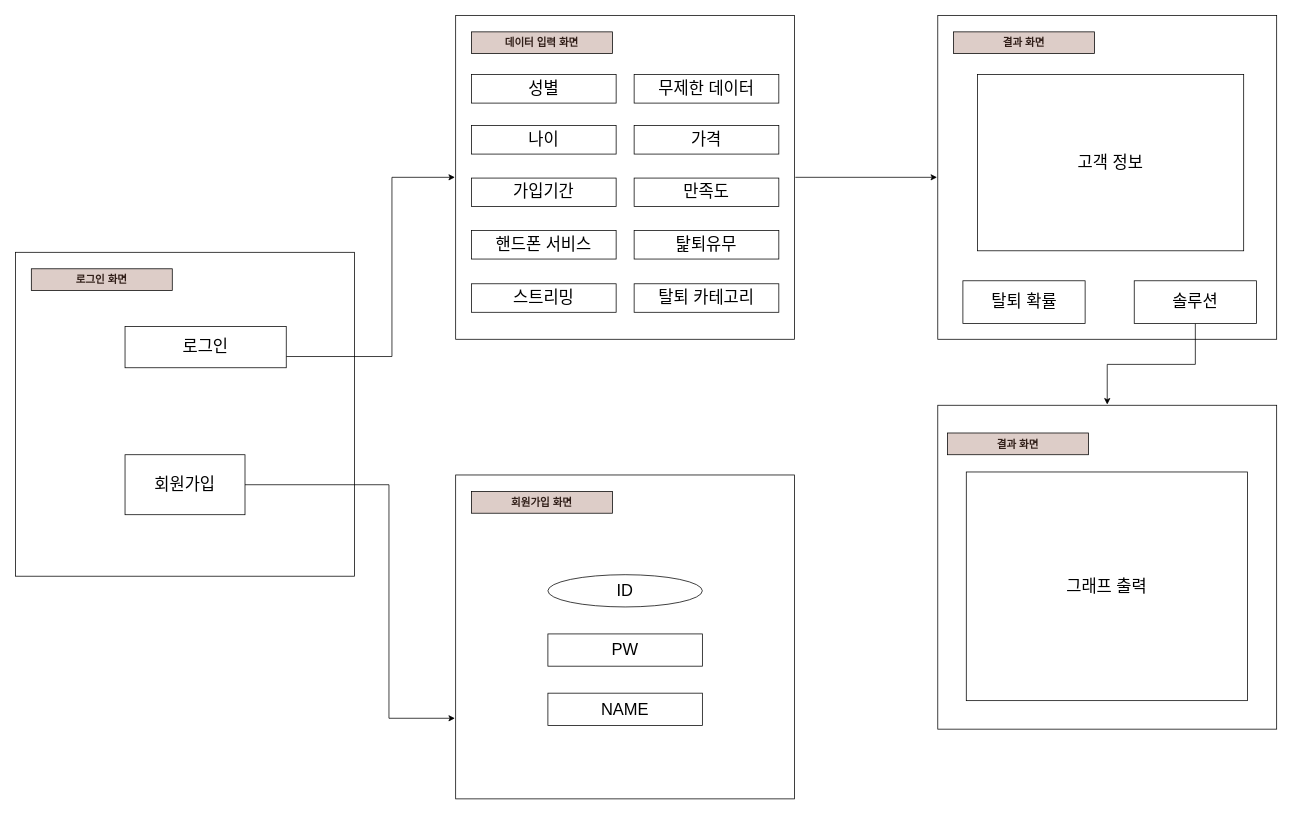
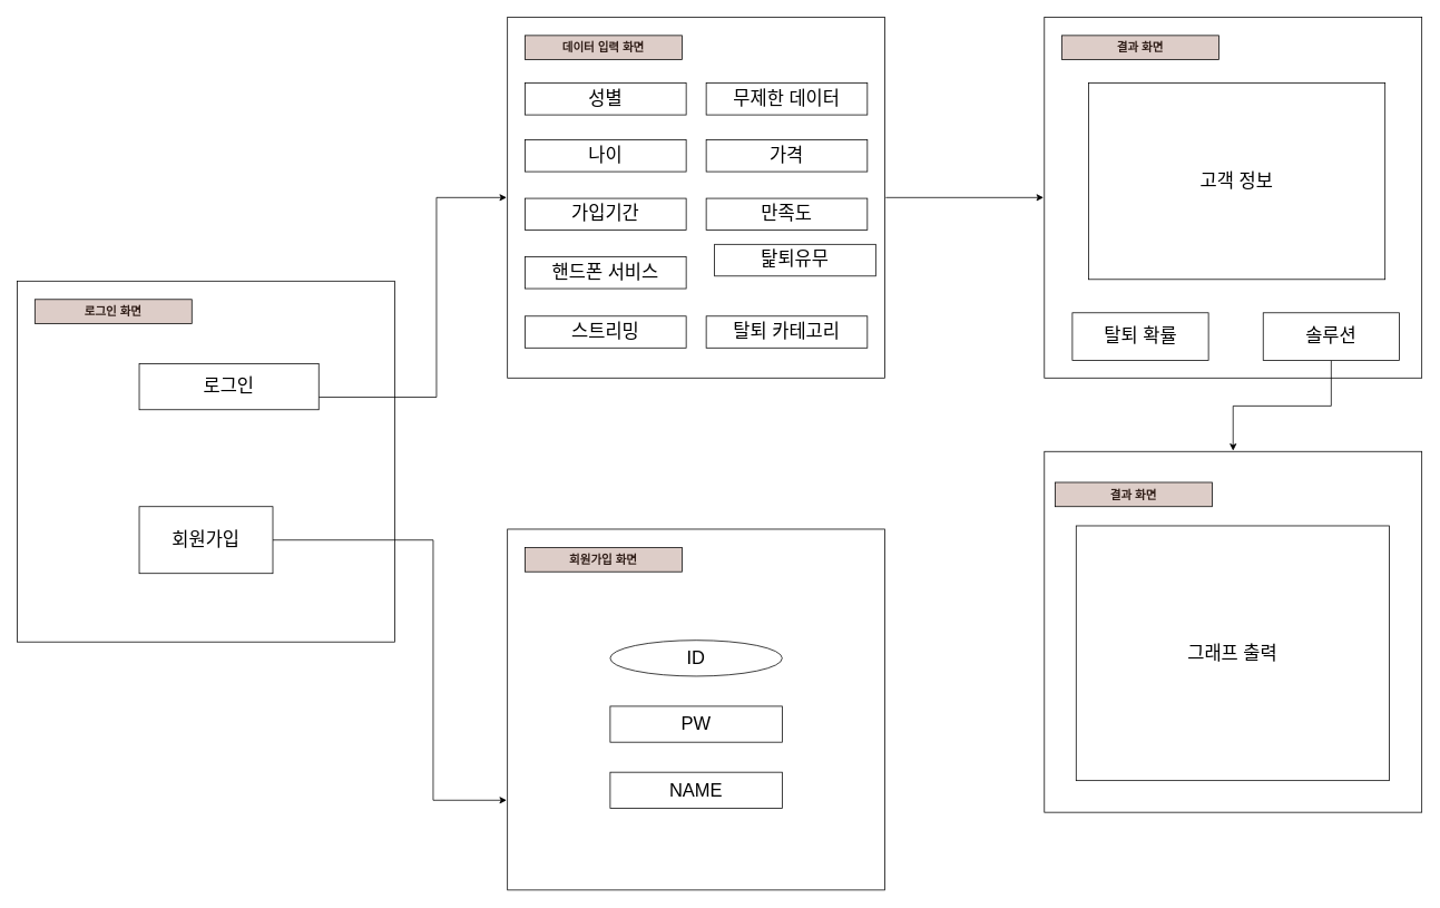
  <mxCell id="0" />
  <mxCell id="1" parent="0" />
  <mxCell id="2" value="" style="rounded=0;whiteSpace=wrap;html=1;fillColor=none;perimeterSpacing=1;" parent="1" vertex="1"><mxGeometry x="20" y="336" width="452" height="432" as="geometry" /></mxCell>
  <mxCell id="3" value="&lt;font color=&quot;#301e18&quot;&gt;&lt;span style=&quot;font-size: 14px;&quot;&gt;&lt;b&gt;로그인 화면&lt;/b&gt;&lt;/span&gt;&lt;/font&gt;" style="rounded=0;whiteSpace=wrap;html=1;align=center;fillColor=#DDCDC8;" parent="1" vertex="1"><mxGeometry x="41" y="358" width="188" height="29" as="geometry" /></mxCell>
  <mxCell id="4" style="edgeStyle=orthogonalEdgeStyle;rounded=0;orthogonalLoop=1;jettySize=auto;html=1;entryX=0;entryY=0.5;entryDx=0;entryDy=0;" edge="1" parent="1" source="5" target="9"><mxGeometry relative="1" as="geometry"><Array as="points"><mxPoint x="522" y="475" /><mxPoint x="522" y="236" /></Array></mxGeometry></mxCell>
  <mxCell id="5" value="&lt;font style=&quot;font-size: 22px;&quot;&gt;로그인&lt;/font&gt;" style="rounded=0;whiteSpace=wrap;html=1;" parent="1" vertex="1"><mxGeometry x="166" y="435" width="215" height="55" as="geometry" /></mxCell>
  <mxCell id="6" style="edgeStyle=orthogonalEdgeStyle;rounded=0;orthogonalLoop=1;jettySize=auto;html=1;entryX=0;entryY=0.75;entryDx=0;entryDy=0;" edge="1" parent="1" source="7" target="12"><mxGeometry relative="1" as="geometry"><Array as="points"><mxPoint x="518" y="646" /><mxPoint x="518" y="957" /></Array></mxGeometry></mxCell>
  <mxCell id="7" value="&lt;font style=&quot;font-size: 22px;&quot;&gt;회원가입&lt;/font&gt;" style="rounded=0;whiteSpace=wrap;html=1;" vertex="1" parent="1"><mxGeometry x="166" y="606" width="160" height="80" as="geometry" /></mxCell>
  <mxCell id="8" style="edgeStyle=orthogonalEdgeStyle;rounded=0;orthogonalLoop=1;jettySize=auto;html=1;entryX=0;entryY=0.5;entryDx=0;entryDy=0;" edge="1" parent="1" source="9" target="26"><mxGeometry relative="1" as="geometry" /></mxCell>
  <mxCell id="9" value="" style="rounded=0;whiteSpace=wrap;html=1;fillColor=none;perimeterSpacing=1;" vertex="1" parent="1"><mxGeometry x="607" y="20" width="452" height="432" as="geometry" /></mxCell>
  <mxCell id="10" value="&lt;font color=&quot;#301e18&quot;&gt;&lt;span style=&quot;font-size: 14px;&quot;&gt;&lt;b&gt;데이터 입력 화면&lt;/b&gt;&lt;/span&gt;&lt;/font&gt;" style="rounded=0;whiteSpace=wrap;html=1;align=center;fillColor=#DDCDC8;" vertex="1" parent="1"><mxGeometry x="628" y="42" width="188" height="29" as="geometry" /></mxCell>
  <mxCell id="11" value="&lt;font style=&quot;font-size: 22px;&quot;&gt;성별&lt;/font&gt;" style="rounded=0;whiteSpace=wrap;html=1;" vertex="1" parent="1"><mxGeometry x="628" y="99" width="193" height="38" as="geometry" /></mxCell>
  <mxCell id="12" value="" style="rounded=0;whiteSpace=wrap;html=1;fillColor=none;perimeterSpacing=1;" vertex="1" parent="1"><mxGeometry x="607" y="633" width="452" height="432" as="geometry" /></mxCell>
  <mxCell id="13" value="&lt;font color=&quot;#301e18&quot;&gt;&lt;span style=&quot;font-size: 14px;&quot;&gt;&lt;b&gt;회원가입 화면&lt;/b&gt;&lt;/span&gt;&lt;/font&gt;" style="rounded=0;whiteSpace=wrap;html=1;align=center;fillColor=#DDCDC8;" vertex="1" parent="1"><mxGeometry x="628" y="655" width="188" height="29" as="geometry" /></mxCell>
  <mxCell id="14" value="&lt;span style=&quot;font-size: 22px;&quot;&gt;ID&lt;/span&gt;" style="ellipse;whiteSpace=wrap;html=1;" vertex="1" parent="1"><mxGeometry x="730" y="766" width="206" height="43" as="geometry" /></mxCell>
  <mxCell id="15" value="&lt;span style=&quot;font-size: 22px;&quot;&gt;PW&lt;/span&gt;" style="rounded=0;whiteSpace=wrap;html=1;" vertex="1" parent="1"><mxGeometry x="730" y="845" width="206" height="43" as="geometry" /></mxCell>
  <mxCell id="16" value="&lt;span style=&quot;font-size: 22px;&quot;&gt;NAME&lt;/span&gt;" style="rounded=0;whiteSpace=wrap;html=1;" vertex="1" parent="1"><mxGeometry x="730" y="924" width="206" height="43" as="geometry" /></mxCell>
  <mxCell id="17" value="&lt;font style=&quot;font-size: 22px;&quot;&gt;나이&lt;/font&gt;" style="rounded=0;whiteSpace=wrap;html=1;" vertex="1" parent="1"><mxGeometry x="628" y="167" width="193" height="38" as="geometry" /></mxCell>
  <mxCell id="18" value="&lt;font style=&quot;font-size: 22px;&quot;&gt;가입기간&lt;/font&gt;" style="rounded=0;whiteSpace=wrap;html=1;" vertex="1" parent="1"><mxGeometry x="628" y="237" width="193" height="38" as="geometry" /></mxCell>
  <mxCell id="19" value="&lt;font style=&quot;font-size: 22px;&quot;&gt;핸드폰 서비스&lt;/font&gt;" style="rounded=0;whiteSpace=wrap;html=1;" vertex="1" parent="1"><mxGeometry x="628" y="307" width="193" height="38" as="geometry" /></mxCell>
  <mxCell id="20" value="&lt;font style=&quot;font-size: 22px;&quot;&gt;스트리밍&lt;/font&gt;" style="rounded=0;whiteSpace=wrap;html=1;" vertex="1" parent="1"><mxGeometry x="628" y="378" width="193" height="38" as="geometry" /></mxCell>
  <mxCell id="21" value="&lt;font style=&quot;font-size: 22px;&quot;&gt;무제한 데이터&lt;/font&gt;" style="rounded=0;whiteSpace=wrap;html=1;" vertex="1" parent="1"><mxGeometry x="845" y="99" width="193" height="38" as="geometry" /></mxCell>
  <mxCell id="22" value="&lt;font style=&quot;font-size: 22px;&quot;&gt;가격&lt;/font&gt;" style="rounded=0;whiteSpace=wrap;html=1;" vertex="1" parent="1"><mxGeometry x="845" y="167" width="193" height="38" as="geometry" /></mxCell>
  <mxCell id="23" value="&lt;font style=&quot;font-size: 22px;&quot;&gt;만족도&lt;/font&gt;" style="rounded=0;whiteSpace=wrap;html=1;" vertex="1" parent="1"><mxGeometry x="845" y="237" width="193" height="38" as="geometry" /></mxCell>
- <mxCell id="24" value="&lt;font style=&quot;font-size: 22px;&quot;&gt;탍퇴유무&lt;/font&gt;" style="rounded=0;whiteSpace=wrap;html=1;" vertex="1" parent="1"><mxGeometry x="845" y="307" width="193" height="38" as="geometry" /></mxCell>
+ <mxCell id="24" value="&lt;font style=&quot;font-size: 22px;&quot;&gt;탍퇴유무&lt;/font&gt;" style="rounded=0;whiteSpace=wrap;html=1;" vertex="1" parent="1"><mxGeometry x="855" y="292" width="193" height="38" as="geometry" /></mxCell>
  <mxCell id="25" value="&lt;font style=&quot;font-size: 22px;&quot;&gt;탈퇴 카테고리&lt;/font&gt;" style="rounded=0;whiteSpace=wrap;html=1;" vertex="1" parent="1"><mxGeometry x="845" y="378" width="193" height="38" as="geometry" /></mxCell>
  <mxCell id="26" value="" style="rounded=0;whiteSpace=wrap;html=1;fillColor=none;perimeterSpacing=1;" vertex="1" parent="1"><mxGeometry x="1250" y="20" width="452" height="432" as="geometry" /></mxCell>
  <mxCell id="27" value="&lt;font color=&quot;#301e18&quot;&gt;&lt;span style=&quot;font-size: 14px;&quot;&gt;&lt;b&gt;결과 화면&lt;/b&gt;&lt;/span&gt;&lt;/font&gt;" style="rounded=0;whiteSpace=wrap;html=1;align=center;fillColor=#DDCDC8;" vertex="1" parent="1"><mxGeometry x="1271" y="42" width="188" height="29" as="geometry" /></mxCell>
  <mxCell id="28" value="&lt;font style=&quot;font-size: 22px;&quot;&gt;탈퇴 확률&lt;/font&gt;" style="rounded=0;whiteSpace=wrap;html=1;" vertex="1" parent="1"><mxGeometry x="1283.5" y="374" width="163" height="57" as="geometry" /></mxCell>
  <mxCell id="29" value="&lt;font style=&quot;font-size: 22px;&quot;&gt;고객 정보&lt;/font&gt;" style="rounded=0;whiteSpace=wrap;html=1;" vertex="1" parent="1"><mxGeometry x="1303" y="99" width="355" height="235" as="geometry" /></mxCell>
  <mxCell id="30" style="edgeStyle=orthogonalEdgeStyle;rounded=0;orthogonalLoop=1;jettySize=auto;html=1;" edge="1" parent="1" source="31" target="32"><mxGeometry relative="1" as="geometry" /></mxCell>
  <mxCell id="31" value="&lt;font style=&quot;font-size: 22px;&quot;&gt;솔루션&lt;/font&gt;" style="rounded=0;whiteSpace=wrap;html=1;" vertex="1" parent="1"><mxGeometry x="1512" y="374" width="163" height="57" as="geometry" /></mxCell>
  <mxCell id="32" value="" style="rounded=0;whiteSpace=wrap;html=1;fillColor=none;perimeterSpacing=1;" vertex="1" parent="1"><mxGeometry x="1250" y="540" width="452" height="432" as="geometry" /></mxCell>
  <mxCell id="33" value="&lt;font color=&quot;#301e18&quot;&gt;&lt;span style=&quot;font-size: 14px;&quot;&gt;&lt;b&gt;결과 화면&lt;/b&gt;&lt;/span&gt;&lt;/font&gt;" style="rounded=0;whiteSpace=wrap;html=1;align=center;fillColor=#DDCDC8;" vertex="1" parent="1"><mxGeometry x="1263" y="577" width="188" height="29" as="geometry" /></mxCell>
  <mxCell id="34" value="&lt;font style=&quot;font-size: 22px;&quot;&gt;그래프 출력&lt;/font&gt;" style="rounded=0;whiteSpace=wrap;html=1;" vertex="1" parent="1"><mxGeometry x="1288" y="629" width="375" height="305" as="geometry" /></mxCell>
